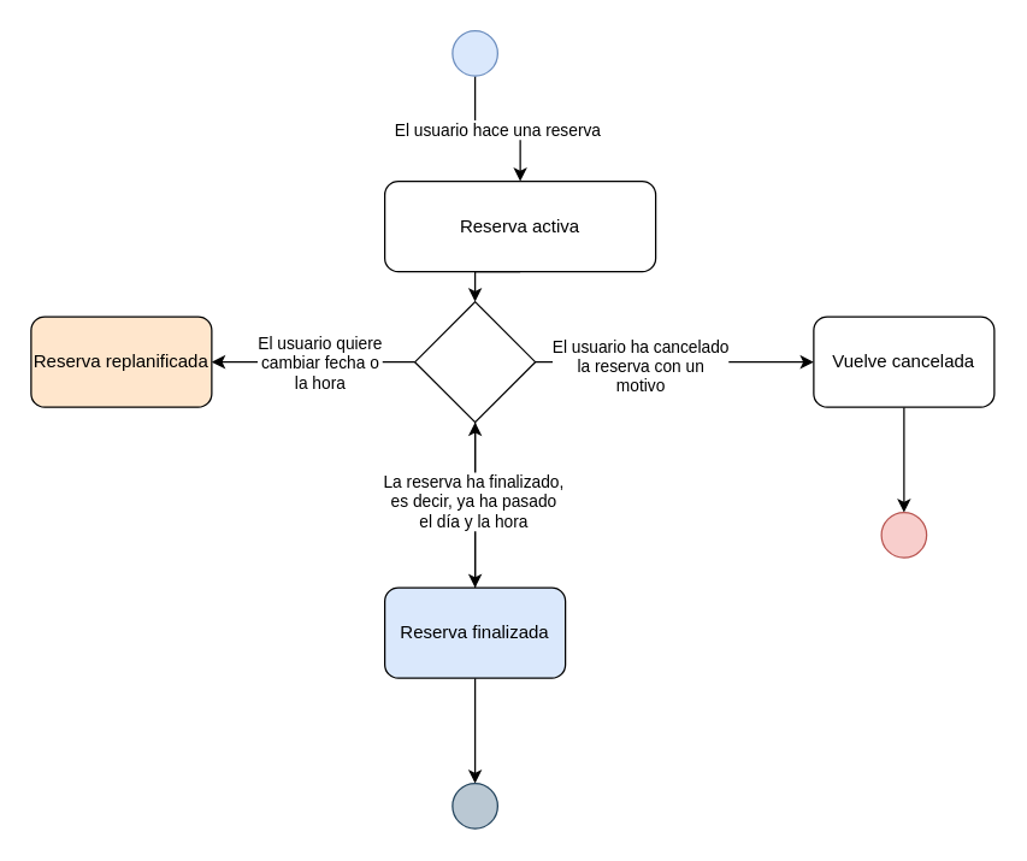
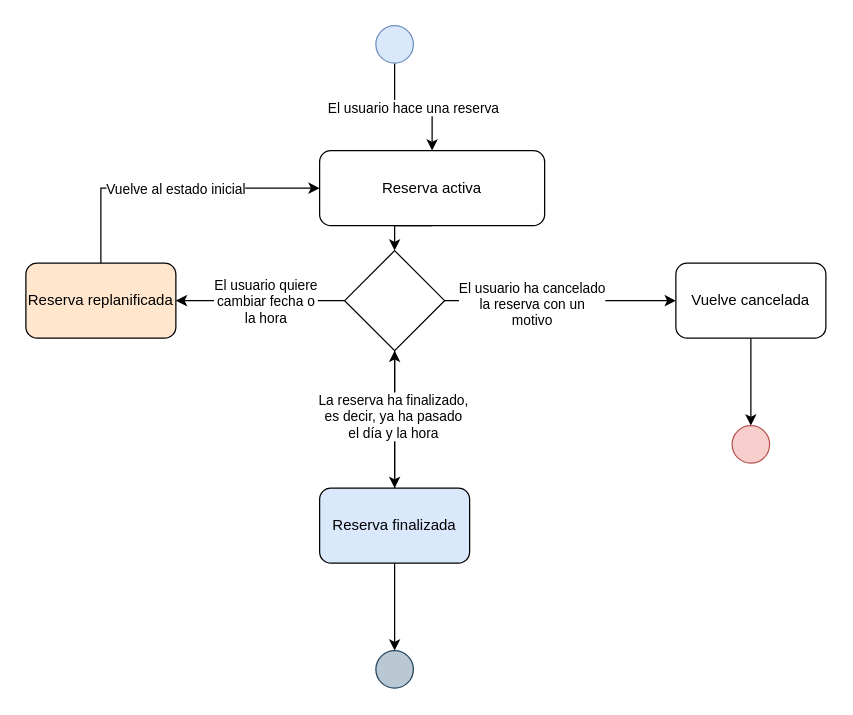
  <mxCell id="0" />
  <mxCell id="1" parent="0" />
  <mxCell id="2" style="edgeStyle=orthogonalEdgeStyle;rounded=0;orthogonalLoop=1;jettySize=auto;html=1;exitX=0.5;exitY=1;exitDx=0;exitDy=0;" edge="1" parent="1" source="4" target="6"><mxGeometry relative="1" as="geometry" /></mxCell>
  <mxCell id="3" value="&lt;div&gt;El usuario hace una reserva&lt;/div&gt;" style="edgeLabel;html=1;align=center;verticalAlign=middle;resizable=0;points=[];" vertex="1" connectable="0" parent="2"><mxGeometry x="-0.029" relative="1" as="geometry"><mxPoint as="offset" /></mxGeometry></mxCell>
  <mxCell id="4" value="" style="ellipse;whiteSpace=wrap;html=1;aspect=fixed;fillColor=#dae8fc;strokeColor=#6c8ebf;" vertex="1" parent="1"><mxGeometry x="300" y="20" width="30" height="30" as="geometry" /></mxCell>
  <mxCell id="5" style="edgeStyle=orthogonalEdgeStyle;rounded=0;orthogonalLoop=1;jettySize=auto;html=1;exitX=0.5;exitY=1;exitDx=0;exitDy=0;entryX=0.5;entryY=0;entryDx=0;entryDy=0;" edge="1" parent="1" source="6" target="21"><mxGeometry relative="1" as="geometry" /></mxCell>
  <mxCell id="6" value="&lt;div&gt;Reserva activa&lt;/div&gt;" style="rounded=1;whiteSpace=wrap;html=1;" vertex="1" parent="1"><mxGeometry x="255" y="120" width="180" height="60" as="geometry" /></mxCell>
  <mxCell id="7" style="edgeStyle=orthogonalEdgeStyle;rounded=0;orthogonalLoop=1;jettySize=auto;html=1;exitX=0.5;exitY=1;exitDx=0;exitDy=0;" edge="1" parent="1" source="8" target="23"><mxGeometry relative="1" as="geometry" /></mxCell>
  <mxCell id="8" value="&lt;div&gt;Vuelve cancelada&lt;/div&gt;" style="rounded=1;whiteSpace=wrap;html=1;" vertex="1" parent="1"><mxGeometry x="540" y="210" width="120" height="60" as="geometry" /></mxCell>
  <mxCell id="9" value="" style="edgeStyle=orthogonalEdgeStyle;rounded=0;orthogonalLoop=1;jettySize=auto;html=1;" edge="1" parent="1" source="11" target="21"><mxGeometry relative="1" as="geometry" /></mxCell>
  <mxCell id="10" style="edgeStyle=orthogonalEdgeStyle;rounded=0;orthogonalLoop=1;jettySize=auto;html=1;exitX=0.5;exitY=1;exitDx=0;exitDy=0;entryX=0.5;entryY=0;entryDx=0;entryDy=0;" edge="1" parent="1" source="11" target="22"><mxGeometry relative="1" as="geometry" /></mxCell>
  <mxCell id="11" value="Reserva finalizada" style="rounded=1;whiteSpace=wrap;html=1;fillColor=#dae8fc;" vertex="1" parent="1"><mxGeometry x="255" y="390" width="120" height="60" as="geometry" /></mxCell>
+ <mxCell id="12" style="edgeStyle=orthogonalEdgeStyle;rounded=0;orthogonalLoop=1;jettySize=auto;html=1;exitX=0.5;exitY=0;exitDx=0;exitDy=0;entryX=0;entryY=0.5;entryDx=0;entryDy=0;" edge="1" parent="1" source="14" target="6"><mxGeometry relative="1" as="geometry" /></mxCell>
+ <mxCell id="13" value="Vuelve al estado inicial" style="edgeLabel;html=1;align=center;verticalAlign=middle;resizable=0;points=[];" vertex="1" connectable="0" parent="12"><mxGeometry x="0.013" relative="1" as="geometry"><mxPoint as="offset" /></mxGeometry></mxCell>
  <mxCell id="14" value="&lt;div&gt;Reserva replanificada&lt;/div&gt;" style="rounded=1;whiteSpace=wrap;html=1;fillColor=#ffe6cc;" vertex="1" parent="1"><mxGeometry x="20" y="210" width="120" height="60" as="geometry" /></mxCell>
  <mxCell id="15" style="edgeStyle=orthogonalEdgeStyle;rounded=0;orthogonalLoop=1;jettySize=auto;html=1;exitX=0.5;exitY=1;exitDx=0;exitDy=0;" edge="1" parent="1" source="21" target="11"><mxGeometry relative="1" as="geometry" /></mxCell>
  <mxCell id="16" value="&lt;div&gt;La reserva ha finalizado,&lt;/div&gt;&lt;div&gt;es decir, ya ha pasado&lt;/div&gt;&lt;div&gt;el día y la hora&lt;/div&gt;" style="edgeLabel;html=1;align=center;verticalAlign=middle;resizable=0;points=[];" vertex="1" connectable="0" parent="15"><mxGeometry x="-0.057" y="-2" relative="1" as="geometry"><mxPoint as="offset" /></mxGeometry></mxCell>
  <mxCell id="17" value="" style="edgeStyle=orthogonalEdgeStyle;rounded=0;orthogonalLoop=1;jettySize=auto;html=1;" edge="1" parent="1" source="21" target="8"><mxGeometry relative="1" as="geometry" /></mxCell>
  <mxCell id="18" value="&lt;div&gt;El usuario ha cancelado&lt;/div&gt;&lt;div&gt;la reserva con un &lt;br&gt;&lt;/div&gt;&lt;div&gt;motivo&lt;br&gt;&lt;/div&gt;" style="edgeLabel;html=1;align=center;verticalAlign=middle;resizable=0;points=[];" vertex="1" connectable="0" parent="17"><mxGeometry x="-0.252" y="-2" relative="1" as="geometry"><mxPoint as="offset" /></mxGeometry></mxCell>
  <mxCell id="19" style="edgeStyle=orthogonalEdgeStyle;rounded=0;orthogonalLoop=1;jettySize=auto;html=1;exitX=0;exitY=0.5;exitDx=0;exitDy=0;entryX=1;entryY=0.5;entryDx=0;entryDy=0;" edge="1" parent="1" source="21" target="14"><mxGeometry relative="1" as="geometry" /></mxCell>
  <mxCell id="20" value="&lt;div&gt;El usuario quiere&lt;/div&gt;&lt;div&gt;cambiar fecha o &lt;br&gt;&lt;/div&gt;&lt;div&gt;la hora&lt;br&gt;&lt;/div&gt;" style="edgeLabel;html=1;align=center;verticalAlign=middle;resizable=0;points=[];" vertex="1" connectable="0" parent="19"><mxGeometry x="-0.059" relative="1" as="geometry"><mxPoint as="offset" /></mxGeometry></mxCell>
  <mxCell id="21" value="" style="rhombus;whiteSpace=wrap;html=1;" vertex="1" parent="1"><mxGeometry x="275" y="200" width="80" height="80" as="geometry" /></mxCell>
  <mxCell id="22" value="" style="ellipse;whiteSpace=wrap;html=1;aspect=fixed;fillColor=#bac8d3;strokeColor=#23445d;" vertex="1" parent="1"><mxGeometry x="300" y="520" width="30" height="30" as="geometry" /></mxCell>
  <mxCell id="23" value="" style="ellipse;whiteSpace=wrap;html=1;aspect=fixed;fillColor=#f8cecc;strokeColor=#b85450;" vertex="1" parent="1"><mxGeometry x="585" y="340" width="30" height="30" as="geometry" /></mxCell>
